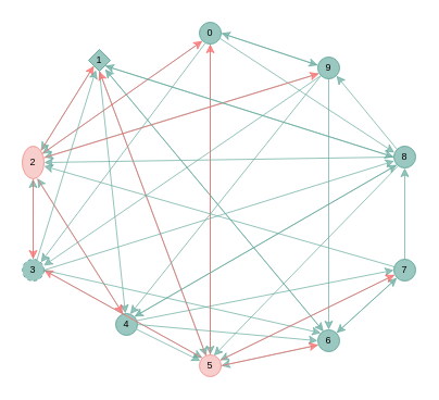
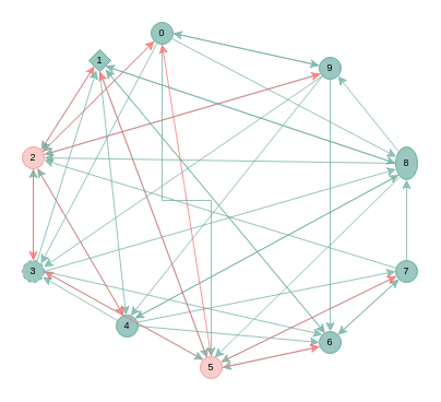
  <mxCell id="0" />
  <mxCell id="1" parent="0" />
  <mxCell id="2" style="rounded=0;orthogonalLoop=1;jettySize=auto;html=1;entryX=1.002;entryY=0.348;entryDx=0;entryDy=0;entryPerimeter=0;opacity=70;strokeColor=#67AB9F;fillColor=#CDA2BE;" parent="1" target="21" edge="1"><mxGeometry relative="1" as="geometry"><mxPoint x="293" y="67" as="sourcePoint" /></mxGeometry></mxCell>
  <mxCell id="3" style="rounded=0;orthogonalLoop=1;jettySize=auto;html=1;exitX=0.5;exitY=0;exitDx=0;exitDy=0;entryX=0.5;entryY=1;entryDx=0;entryDy=0;opacity=70;strokeColor=#67AB9F;fillColor=#CDA2BE;" parent="1" source="23" target="21" edge="1"><mxGeometry relative="1" as="geometry" /></mxCell>
  <mxCell id="4" style="rounded=0;orthogonalLoop=1;jettySize=auto;html=1;exitX=0.333;exitY=0.012;exitDx=0;exitDy=0;entryX=0.69;entryY=0.981;entryDx=0;entryDy=0;entryPerimeter=0;strokeColor=#67AB9F;opacity=70;fillColor=#CDA2BE;exitPerimeter=0;" edge="1" parent="1" source="27" target="21"><mxGeometry relative="1" as="geometry" /></mxCell>
  <mxCell id="5" style="rounded=0;orthogonalLoop=1;jettySize=auto;html=1;exitX=0;exitY=1;exitDx=0;exitDy=0;entryX=0.91;entryY=0.24;entryDx=0;entryDy=0;entryPerimeter=0;opacity=70;strokeColor=#67AB9F;fillColor=#CDA2BE;" parent="1" source="10" target="21" edge="1"><mxGeometry relative="1" as="geometry" /></mxCell>
  <mxCell id="6" style="rounded=0;orthogonalLoop=1;jettySize=auto;html=1;exitX=0.263;exitY=0.968;exitDx=0;exitDy=0;entryX=1;entryY=0;entryDx=0;entryDy=0;opacity=70;exitPerimeter=0;strokeColor=#67AB9F;" parent="1" source="10" target="23" edge="1"><mxGeometry relative="1" as="geometry" /></mxCell>
  <mxCell id="7" style="rounded=0;orthogonalLoop=1;jettySize=auto;html=1;exitX=0.95;exitY=0.745;exitDx=0;exitDy=0;entryX=0.03;entryY=0.3;entryDx=0;entryDy=0;exitPerimeter=0;entryPerimeter=0;opacity=70;strokeColor=#67AB9F;" parent="1" source="10" target="40" edge="1"><mxGeometry relative="1" as="geometry" /></mxCell>
  <mxCell id="8" style="rounded=0;orthogonalLoop=1;jettySize=auto;html=1;exitX=1;exitY=0.5;exitDx=0;exitDy=0;entryX=0.005;entryY=0.38;entryDx=0;entryDy=0;entryPerimeter=0;opacity=70;strokeColor=#67AB9F;" parent="1" source="10" target="43" edge="1"><mxGeometry relative="1" as="geometry" /></mxCell>
  <mxCell id="9" style="edgeStyle=orthogonalEdgeStyle;rounded=0;orthogonalLoop=1;jettySize=auto;html=1;exitX=0.5;exitY=1;exitDx=0;exitDy=0;entryX=0.5;entryY=0;entryDx=0;entryDy=0;strokeColor=#67AB9F;opacity=70;fillColor=#CDA2BE;" edge="1" parent="1" source="10" target="31"><mxGeometry relative="1" as="geometry" /></mxCell>
- <mxCell id="10" value="0" style="ellipse;whiteSpace=wrap;html=1;aspect=fixed;fontSize=9;fillColor=#9AC7BF;strokeColor=#67AB9F;" parent="1" vertex="1"><mxGeometry x="183" y="20" width="20" height="20" as="geometry" /></mxCell>
+ <mxCell id="10" value="0" style="ellipse;whiteSpace=wrap;html=1;aspect=fixed;fontSize=9;fillColor=#9AC7BF;strokeColor=#67AB9F;" parent="1" vertex="1"><mxGeometry x="138" y="20" width="20" height="20" as="geometry" /></mxCell>
  <mxCell id="11" style="rounded=0;orthogonalLoop=1;jettySize=auto;html=1;exitX=0;exitY=1;exitDx=0;exitDy=0;entryX=1;entryY=0;entryDx=0;entryDy=0;opacity=70;strokeColor=#67AB9F;fillColor=#CDA2BE;" parent="1" source="15" target="21" edge="1"><mxGeometry relative="1" as="geometry" /></mxCell>
  <mxCell id="12" style="rounded=0;orthogonalLoop=1;jettySize=auto;html=1;exitX=0.5;exitY=1;exitDx=0;exitDy=0;opacity=70;strokeColor=#67AB9F;" parent="1" source="15" target="27" edge="1"><mxGeometry relative="1" as="geometry" /></mxCell>
  <mxCell id="13" style="rounded=0;orthogonalLoop=1;jettySize=auto;html=1;exitX=0.5;exitY=1;exitDx=0;exitDy=0;entryX=0.32;entryY=0.06;entryDx=0;entryDy=0;opacity=70;entryPerimeter=0;strokeColor=#67AB9F;fillColor=#CDA2BE;" parent="1" source="15" target="31" edge="1"><mxGeometry relative="1" as="geometry" /></mxCell>
  <mxCell id="14" style="rounded=0;orthogonalLoop=1;jettySize=auto;html=1;exitX=0.78;exitY=0.925;exitDx=0;exitDy=0;entryX=0.27;entryY=0.08;entryDx=0;entryDy=0;opacity=70;entryPerimeter=0;exitPerimeter=0;strokeColor=#67AB9F;" parent="1" source="15" target="34" edge="1"><mxGeometry relative="1" as="geometry" /></mxCell>
  <mxCell id="15" value="1" style="rhombus;whiteSpace=wrap;html=1;aspect=fixed;fontSize=9;fillColor=#9AC7BF;strokeColor=#67AB9F;" parent="1" vertex="1"><mxGeometry x="81" y="45" width="20" height="20" as="geometry" /></mxCell>
  <mxCell id="16" style="rounded=0;orthogonalLoop=1;jettySize=auto;html=1;exitX=1;exitY=0;exitDx=0;exitDy=0;entryX=0;entryY=1;entryDx=0;entryDy=0;strokeColor=#FF6666;opacity=70;" parent="1" source="21" target="15" edge="1"><mxGeometry relative="1" as="geometry" /></mxCell>
  <mxCell id="17" style="rounded=0;orthogonalLoop=1;jettySize=auto;html=1;exitX=0.92;exitY=0.23;exitDx=0;exitDy=0;entryX=0;entryY=1;entryDx=0;entryDy=0;exitPerimeter=0;strokeColor=#FF6666;opacity=70;" parent="1" source="21" target="10" edge="1"><mxGeometry relative="1" as="geometry" /></mxCell>
  <mxCell id="18" style="rounded=0;orthogonalLoop=1;jettySize=auto;html=1;entryX=0.5;entryY=0;entryDx=0;entryDy=0;strokeColor=#FF6666;opacity=70;" parent="1" source="21" target="23" edge="1"><mxGeometry relative="1" as="geometry" /></mxCell>
  <mxCell id="19" style="rounded=0;orthogonalLoop=1;jettySize=auto;html=1;exitX=0.69;exitY=1;exitDx=0;exitDy=0;entryX=0.33;entryY=0.01;entryDx=0;entryDy=0;strokeColor=#FF6666;exitPerimeter=0;entryPerimeter=0;opacity=70;" parent="1" source="21" target="27" edge="1"><mxGeometry relative="1" as="geometry" /></mxCell>
  <mxCell id="20" style="rounded=0;orthogonalLoop=1;jettySize=auto;html=1;entryX=0.06;entryY=0.76;entryDx=0;entryDy=0;strokeColor=#FF6666;exitX=0.98;exitY=0.36;exitDx=0;exitDy=0;exitPerimeter=0;entryPerimeter=0;opacity=70;" parent="1" source="21" target="43" edge="1"><mxGeometry relative="1" as="geometry" /></mxCell>
- <mxCell id="21" value="2" style="ellipse;whiteSpace=wrap;html=1;aspect=fixed;fillColor=#F8CECC;fontSize=9;strokeColor=#F19C99;" parent="1" vertex="1"><mxGeometry x="20" y="134" width="20" height="30" as="geometry" /></mxCell>
+ <mxCell id="21" value="2" style="ellipse;whiteSpace=wrap;html=1;aspect=fixed;fillColor=#F8CECC;fontSize=9;strokeColor=#F19C99;" parent="1" vertex="1"><mxGeometry x="20" y="134" width="20" height="20" as="geometry" /></mxCell>
  <mxCell id="22" style="rounded=0;orthogonalLoop=1;jettySize=auto;html=1;entryX=0;entryY=0;entryDx=0;entryDy=0;exitX=1;exitY=0.5;exitDx=0;exitDy=0;opacity=70;strokeColor=#67AB9F;fillColor=#CDA2BE;" parent="1" source="23" target="31" edge="1"><mxGeometry relative="1" as="geometry" /></mxCell>
  <mxCell id="23" value="3" style="ellipse;whiteSpace=wrap;html=1;aspect=fixed;fontSize=9;fillColor=#9AC7BF;strokeColor=#67AB9F;dashed=1;" parent="1" vertex="1"><mxGeometry x="20" y="238" width="20" height="20" as="geometry" /></mxCell>
- <mxCell id="24" style="rounded=0;orthogonalLoop=1;jettySize=auto;html=1;opacity=70;strokeColor=#67AB9F;fillColor=#CDA2BE;" parent="1" source="27" target="31" edge="1"><mxGeometry relative="1" as="geometry" /></mxCell>
+ <mxCell id="24" style="rounded=0;orthogonalLoop=1;jettySize=auto;html=1;opacity=70;strokeColor=#67AB9F;fillColor=#CDA2BE;" parent="1" source="27" target="23" edge="1"><mxGeometry relative="1" as="geometry" /></mxCell>
  <mxCell id="25" style="rounded=0;orthogonalLoop=1;jettySize=auto;html=1;exitX=0.992;exitY=0.318;exitDx=0;exitDy=0;entryX=0;entryY=0.5;entryDx=0;entryDy=0;opacity=70;exitPerimeter=0;strokeColor=#67AB9F;" parent="1" source="27" target="37" edge="1"><mxGeometry relative="1" as="geometry" /></mxCell>
  <mxCell id="26" style="rounded=0;orthogonalLoop=1;jettySize=auto;html=1;entryX=0;entryY=1;entryDx=0;entryDy=0;opacity=70;exitX=1;exitY=0;exitDx=0;exitDy=0;strokeColor=#67AB9F;" parent="1" source="27" target="40" edge="1"><mxGeometry relative="1" as="geometry"><mxPoint x="111" y="307" as="sourcePoint" /></mxGeometry></mxCell>
  <mxCell id="27" value="4" style="ellipse;whiteSpace=wrap;html=1;aspect=fixed;fontSize=9;fillColor=#9AC7BF;strokeColor=#67AB9F;" parent="1" vertex="1"><mxGeometry x="106" y="288" width="20" height="20" as="geometry" /></mxCell>
  <mxCell id="28" style="rounded=0;orthogonalLoop=1;jettySize=auto;html=1;exitX=0.5;exitY=0;exitDx=0;exitDy=0;entryX=0.5;entryY=1;entryDx=0;entryDy=0;strokeColor=#FF6666;opacity=70;" parent="1" source="31" target="10" edge="1"><mxGeometry relative="1" as="geometry" /></mxCell>
  <mxCell id="29" style="rounded=0;orthogonalLoop=1;jettySize=auto;html=1;exitX=0.31;exitY=0.065;exitDx=0;exitDy=0;entryX=0.5;entryY=1;entryDx=0;entryDy=0;exitPerimeter=0;strokeColor=#FF6666;opacity=70;" parent="1" source="31" target="15" edge="1"><mxGeometry relative="1" as="geometry" /></mxCell>
  <mxCell id="30" style="rounded=0;orthogonalLoop=1;jettySize=auto;html=1;exitX=0;exitY=0;exitDx=0;exitDy=0;entryX=1;entryY=0.5;entryDx=0;entryDy=0;strokeColor=#FF6666;opacity=70;" parent="1" source="31" target="23" edge="1"><mxGeometry relative="1" as="geometry" /></mxCell>
  <mxCell id="31" value="5" style="ellipse;whiteSpace=wrap;html=1;aspect=fixed;fillColor=#F8CECC;fontSize=9;strokeColor=#F19C99;" parent="1" vertex="1"><mxGeometry x="183" y="326" width="20" height="20" as="geometry" /></mxCell>
  <mxCell id="32" style="rounded=0;orthogonalLoop=1;jettySize=auto;html=1;exitX=1;exitY=0;exitDx=0;exitDy=0;entryX=0;entryY=1;entryDx=0;entryDy=0;opacity=70;strokeColor=#67AB9F;" parent="1" source="34" target="37" edge="1"><mxGeometry relative="1" as="geometry" /></mxCell>
  <mxCell id="33" style="rounded=0;orthogonalLoop=1;jettySize=auto;html=1;exitX=0.017;exitY=0.7;exitDx=0;exitDy=0;entryX=1;entryY=0.5;entryDx=0;entryDy=0;strokeColor=#67AB9F;opacity=70;exitPerimeter=0;fillColor=#CDA2BE;" edge="1" parent="1" source="34" target="31"><mxGeometry relative="1" as="geometry" /></mxCell>
  <mxCell id="34" value="6" style="ellipse;whiteSpace=wrap;html=1;aspect=fixed;fontSize=9;fillColor=#9AC7BF;strokeColor=#67AB9F;" parent="1" vertex="1"><mxGeometry x="292" y="303" width="20" height="20" as="geometry" /></mxCell>
  <mxCell id="35" style="rounded=0;orthogonalLoop=1;jettySize=auto;html=1;exitX=0;exitY=1;exitDx=0;exitDy=0;entryX=1;entryY=0;entryDx=0;entryDy=0;opacity=70;strokeColor=#67AB9F;" parent="1" source="37" target="34" edge="1"><mxGeometry relative="1" as="geometry" /></mxCell>
  <mxCell id="36" style="edgeStyle=orthogonalEdgeStyle;rounded=0;orthogonalLoop=1;jettySize=auto;html=1;entryX=0.5;entryY=1;entryDx=0;entryDy=0;opacity=70;strokeColor=#67AB9F;" parent="1" source="37" target="40" edge="1"><mxGeometry relative="1" as="geometry" /></mxCell>
  <mxCell id="37" value="7" style="ellipse;whiteSpace=wrap;html=1;aspect=fixed;fontSize=9;fillColor=#9AC7BF;strokeColor=#67AB9F;" parent="1" vertex="1"><mxGeometry x="362" y="238" width="20" height="20" as="geometry" /></mxCell>
  <mxCell id="38" style="rounded=0;orthogonalLoop=1;jettySize=auto;html=1;exitX=0;exitY=0.5;exitDx=0;exitDy=0;entryX=1;entryY=1;entryDx=0;entryDy=0;opacity=70;strokeColor=#67AB9F;" parent="1" source="40" target="15" edge="1"><mxGeometry relative="1" as="geometry" /></mxCell>
  <mxCell id="39" style="rounded=0;orthogonalLoop=1;jettySize=auto;html=1;exitX=0;exitY=0.5;exitDx=0;exitDy=0;entryX=1;entryY=0.5;entryDx=0;entryDy=0;opacity=70;strokeColor=#67AB9F;fillColor=#CDA2BE;" parent="1" source="40" target="21" edge="1"><mxGeometry relative="1" as="geometry" /></mxCell>
- <mxCell id="40" value="8" style="ellipse;whiteSpace=wrap;html=1;aspect=fixed;fontSize=9;fillColor=#9AC7BF;strokeColor=#67AB9F;" parent="1" vertex="1"><mxGeometry x="362" y="134" width="20" height="20" as="geometry" /></mxCell>
+ <mxCell id="40" value="8" style="ellipse;whiteSpace=wrap;html=1;aspect=fixed;fontSize=9;fillColor=#9AC7BF;strokeColor=#67AB9F;" parent="1" vertex="1"><mxGeometry x="362" y="134" width="20" height="30" as="geometry" /></mxCell>
  <mxCell id="41" style="rounded=0;orthogonalLoop=1;jettySize=auto;html=1;exitX=0;exitY=0.375;exitDx=0;exitDy=0;entryX=1;entryY=0.5;entryDx=0;entryDy=0;exitPerimeter=0;opacity=70;strokeColor=#67AB9F;" parent="1" source="43" target="10" edge="1"><mxGeometry relative="1" as="geometry" /></mxCell>
  <mxCell id="42" style="rounded=0;orthogonalLoop=1;jettySize=auto;html=1;entryX=0.5;entryY=0;entryDx=0;entryDy=0;opacity=70;strokeColor=#67AB9F;" parent="1" source="43" target="34" edge="1"><mxGeometry relative="1" as="geometry" /></mxCell>
  <mxCell id="43" value="9" style="ellipse;whiteSpace=wrap;html=1;aspect=fixed;fontSize=9;fillColor=#9AC7BF;strokeColor=#67AB9F;" parent="1" vertex="1"><mxGeometry x="292" y="52" width="20" height="20" as="geometry" /></mxCell>
  <mxCell id="44" style="rounded=0;orthogonalLoop=1;jettySize=auto;html=1;exitX=1;exitY=1;exitDx=0;exitDy=0;entryX=0;entryY=0.5;entryDx=0;entryDy=0;opacity=70;strokeColor=#67AB9F;" parent="1" source="15" target="40" edge="1"><mxGeometry relative="1" as="geometry" /></mxCell>
  <mxCell id="45" style="rounded=0;orthogonalLoop=1;jettySize=auto;html=1;entryX=0.34;entryY=0.94;entryDx=0;entryDy=0;entryPerimeter=0;exitX=0.68;exitY=0.02;exitDx=0;exitDy=0;exitPerimeter=0;opacity=70;strokeColor=#67AB9F;" parent="1" source="23" target="15" edge="1"><mxGeometry relative="1" as="geometry"><mxPoint x="70" y="226" as="sourcePoint" /></mxGeometry></mxCell>
  <mxCell id="46" style="rounded=0;orthogonalLoop=1;jettySize=auto;html=1;exitX=1;exitY=0.5;exitDx=0;exitDy=0;entryX=0;entryY=0;entryDx=0;entryDy=0;opacity=70;strokeColor=#67AB9F;" parent="1" source="23" target="34" edge="1"><mxGeometry relative="1" as="geometry" /></mxCell>
  <mxCell id="47" style="rounded=0;orthogonalLoop=1;jettySize=auto;html=1;exitX=1;exitY=0.5;exitDx=0;exitDy=0;entryX=0.02;entryY=0.68;entryDx=0;entryDy=0;entryPerimeter=0;opacity=70;strokeColor=#67AB9F;" parent="1" source="23" target="40" edge="1"><mxGeometry relative="1" as="geometry" /></mxCell>
  <mxCell id="48" style="rounded=0;orthogonalLoop=1;jettySize=auto;html=1;exitX=1;exitY=0.5;exitDx=0;exitDy=0;entryX=0;entryY=0.5;entryDx=0;entryDy=0;opacity=70;strokeColor=#67AB9F;" parent="1" source="27" target="34" edge="1"><mxGeometry relative="1" as="geometry" /></mxCell>
  <mxCell id="49" style="rounded=0;orthogonalLoop=1;jettySize=auto;html=1;exitX=0.035;exitY=0.35;exitDx=0;exitDy=0;entryX=0.995;entryY=0.61;entryDx=0;entryDy=0;entryPerimeter=0;exitPerimeter=0;opacity=70;strokeColor=#67AB9F;fillColor=#CDA2BE;" parent="1" source="37" target="21" edge="1"><mxGeometry relative="1" as="geometry" /></mxCell>
  <mxCell id="50" style="rounded=0;orthogonalLoop=1;jettySize=auto;html=1;exitX=0.023;exitY=0.729;exitDx=0;exitDy=0;entryX=0.94;entryY=0.248;entryDx=0;entryDy=0;entryPerimeter=0;opacity=70;strokeColor=#67AB9F;exitPerimeter=0;fillColor=#CDA2BE;" parent="1" source="37" target="31" edge="1"><mxGeometry relative="1" as="geometry" /></mxCell>
  <mxCell id="51" style="rounded=0;orthogonalLoop=1;jettySize=auto;html=1;exitX=0;exitY=0;exitDx=0;exitDy=0;opacity=70;entryX=1;entryY=1;entryDx=0;entryDy=0;strokeColor=#67AB9F;" parent="1" source="40" target="43" edge="1"><mxGeometry relative="1" as="geometry"><mxPoint x="324" y="86" as="targetPoint" /></mxGeometry></mxCell>
  <mxCell id="52" style="rounded=0;orthogonalLoop=1;jettySize=auto;html=1;exitX=0;exitY=1;exitDx=0;exitDy=0;opacity=70;entryX=1;entryY=0;entryDx=0;entryDy=0;strokeColor=#67AB9F;" parent="1" source="40" target="27" edge="1"><mxGeometry relative="1" as="geometry"><mxPoint x="112" y="306" as="targetPoint" /></mxGeometry></mxCell>
  <mxCell id="53" style="rounded=0;orthogonalLoop=1;jettySize=auto;html=1;entryX=0.66;entryY=0.04;entryDx=0;entryDy=0;entryPerimeter=0;opacity=70;strokeColor=#67AB9F;exitX=0.184;exitY=0.921;exitDx=0;exitDy=0;exitPerimeter=0;fillColor=#CDA2BE;" parent="1" source="40" target="31" edge="1"><mxGeometry relative="1" as="geometry"><mxPoint x="369" y="170" as="sourcePoint" /></mxGeometry></mxCell>
  <mxCell id="54" style="rounded=0;orthogonalLoop=1;jettySize=auto;html=1;exitX=0;exitY=1;exitDx=0;exitDy=0;entryX=0.985;entryY=0.3;entryDx=0;entryDy=0;entryPerimeter=0;opacity=70;strokeColor=#67AB9F;" parent="1" source="43" target="23" edge="1"><mxGeometry relative="1" as="geometry" /></mxCell>
  <mxCell id="55" style="rounded=0;orthogonalLoop=1;jettySize=auto;html=1;exitX=0;exitY=1;exitDx=0;exitDy=0;entryX=0.662;entryY=0.033;entryDx=0;entryDy=0;entryPerimeter=0;opacity=70;strokeColor=#67AB9F;" parent="1" source="43" target="27" edge="1"><mxGeometry relative="1" as="geometry" /></mxCell>
  <mxCell id="56" style="rounded=0;orthogonalLoop=1;jettySize=auto;html=1;exitX=1;exitY=0.5;exitDx=0;exitDy=0;entryX=0.026;entryY=0.687;entryDx=0;entryDy=0;entryPerimeter=0;strokeColor=#FF6666;opacity=70;" edge="1" parent="1" source="31" target="34"><mxGeometry relative="1" as="geometry" /></mxCell>
  <mxCell id="57" style="rounded=0;orthogonalLoop=1;jettySize=auto;html=1;exitX=0.954;exitY=0.254;exitDx=0;exitDy=0;entryX=0.044;entryY=0.716;entryDx=0;entryDy=0;entryPerimeter=0;strokeColor=#FF6666;opacity=70;exitPerimeter=0;" edge="1" parent="1" source="31" target="37"><mxGeometry relative="1" as="geometry" /></mxCell>
  <mxCell id="58" style="rounded=0;orthogonalLoop=1;jettySize=auto;html=1;exitX=0.244;exitY=0.048;exitDx=0;exitDy=0;entryX=0.761;entryY=0.908;entryDx=0;entryDy=0;entryPerimeter=0;strokeColor=#67AB9F;opacity=70;exitPerimeter=0;" edge="1" parent="1" source="34" target="15"><mxGeometry relative="1" as="geometry" /></mxCell>
